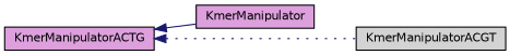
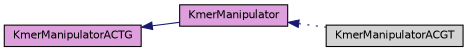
  digraph {
    rankdir=LR
    node [color=black fillcolor=plum fontname=Helvetica fontsize=10 shape=record style=filled]
    edge [color=midnightblue dir=back fontname=Helvetica fontsize=10 labelfontname=Helvetica labelfontsize=10]
    n1 [height=0.2 label=KmerManipulator width=0.4]
    n2 [fillcolor=lightgrey height=0.2 label=KmerManipulatorACGT width=0.4]
    n3 [height=0.2 label=KmerManipulatorACTG width=0.4]
-   n3 -> n2 [style=dotted]
+   n1 -> n2 [style=dotted]
    n3 -> n1 [style=solid]
  }
